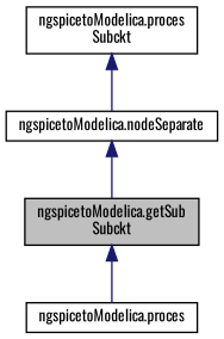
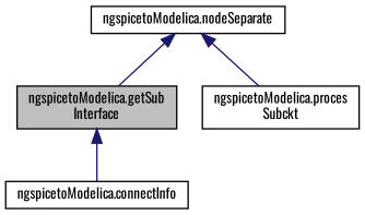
  digraph {
    fontname=Oswald
    rankdir=TB
    node [color=black fillcolor=white fontname=Oswald fontsize=10 shape=record style=filled]
    edge [color=midnightblue dir=back fontname=Oswald fontsize=10 labelfontname=Helvetica labelfontsize=10 style=solid]
-   n1 [fillcolor=grey75 fontcolor=black height=0.2 label="ngspicetoModelica.getSub\lSubckt" width=0.4]
-   n2 [height=0.2 label="ngspicetoModelica.proces" width=0.4]
+   n1 [fillcolor=grey75 fontcolor=black height=0.2 label="ngspicetoModelica.getSub\lInterface" width=0.4]
+   n2 [height=0.2 label="ngspicetoModelica.connectInfo" width=0.4]
    n3 [height=0.2 label="ngspicetoModelica.nodeSeparate" width=0.4]
    n4 [height=0.2 label="ngspicetoModelica.proces\lSubckt" width=0.4]
    n1 -> n2
    n3 -> n1
-   n4 -> n3
+   n3 -> n4
  }
